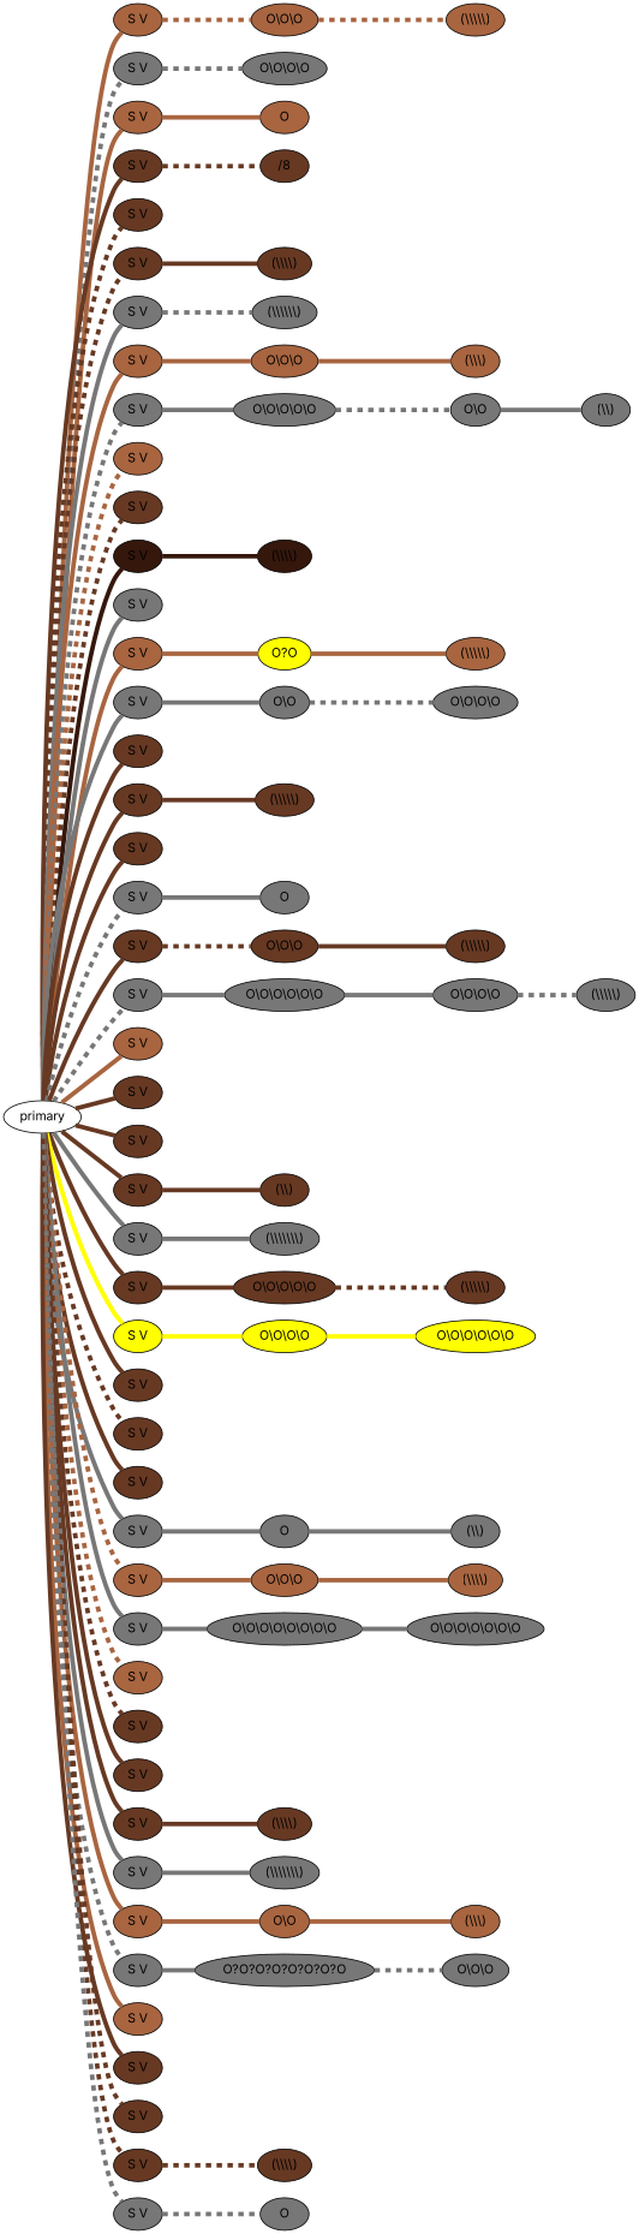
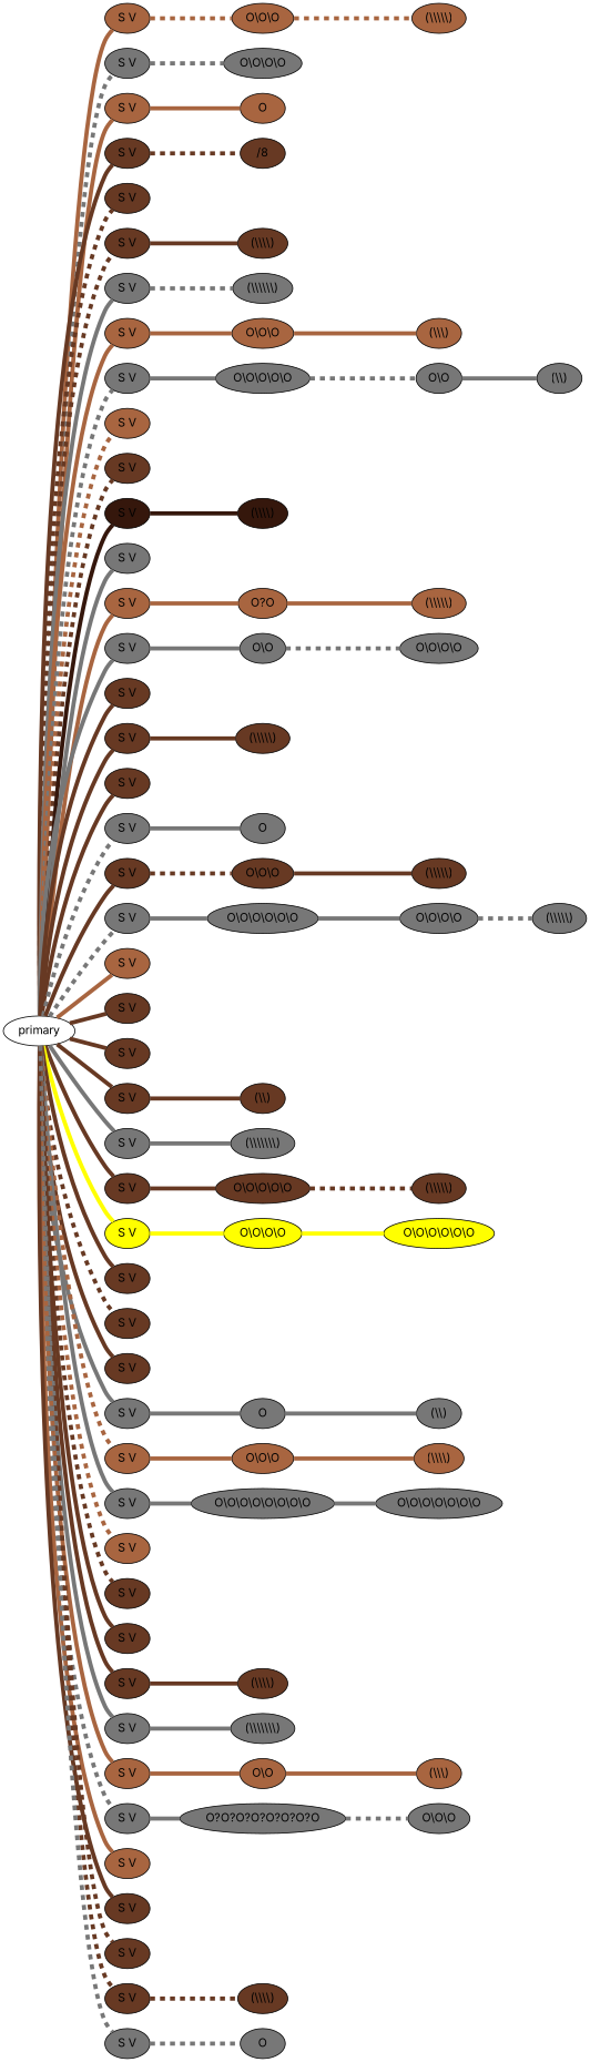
  graph {
    rankdir=LR
    fontname=Inter
    node [fillcolor="#777777" style=filled fontname=Inter]
    edge [color="#777777" penwidth=5 style=bold fontname=Inter]
    n1 [fillcolor="#A86540" label="S V"]
    primary [fillcolor="" style=""]
    n3 [label="S V"]
    n4 [fillcolor="#A86540" label="S V"]
    n5 [fillcolor="#673923" label="S V"]
    n6 [fillcolor="#673923" label="S V"]
    n7 [fillcolor="#673923" label="S V"]
    n8 [label="S V"]
    n9 [fillcolor="#A86540" label="S V"]
    n10 [label="S V"]
    n11 [fillcolor="#A86540" label="S V"]
    n12 [fillcolor="#673923" label="S V"]
    n13 [fillcolor="#35170C" label="S V"]
    n14 [label="S V"]
    n15 [fillcolor="#A86540" label="S V"]
    n16 [label="S V"]
    n17 [fillcolor="#673923" label="S V"]
    n18 [fillcolor="#673923" label="S V"]
    n19 [fillcolor="#673923" label="S V"]
    n20 [label="S V"]
    n21 [fillcolor="#673923" label="S V"]
    n22 [label="S V"]
    n23 [fillcolor="#A86540" label="S V"]
    n24 [fillcolor="#673923" label="S V"]
    n25 [fillcolor="#673923" label="S V"]
    n26 [fillcolor="#673923" label="S V"]
    n27 [label="S V"]
    n28 [fillcolor="#673923" label="S V"]
    n29 [fillcolor=yellow label="S V"]
    n30 [fillcolor="#673923" label="S V"]
    n31 [fillcolor="#673923" label="S V"]
    n32 [fillcolor="#673923" label="S V"]
    n33 [label="S V"]
    n34 [fillcolor="#A86540" label="S V"]
    n35 [label="S V"]
    n36 [fillcolor="#A86540" label="S V"]
    n37 [fillcolor="#673923" label="S V"]
    n38 [fillcolor="#673923" label="S V"]
    n39 [fillcolor="#673923" label="S V"]
    n40 [label="S V"]
    n41 [fillcolor="#A86540" label="S V"]
    n42 [label="S V"]
    n43 [fillcolor="#A86540" label="S V"]
    n44 [fillcolor="#673923" label="S V"]
    n45 [fillcolor="#673923" label="S V"]
    n46 [fillcolor="#673923" label="S V"]
    n47 [label="S V"]
    n48 [fillcolor="#A86540" label="O\\O\\O"]
    n49 [fillcolor="#A86540" label="(\\\\\\\\\\)"]
    n50 [label="O\\O\\O\\O"]
    n51 [fillcolor="#A86540" label=O]
    n52 [fillcolor="#673923" label="/8"]
    n53 [fillcolor="#673923" label="(\\\\\\\\)"]
    n54 [label="(\\\\\\\\\\\\)"]
    n55 [fillcolor="#A86540" label="O\\O\\O"]
    n56 [fillcolor="#A86540" label="(\\\\\\)"]
    n57 [label="O\\O\\O\\O\\O"]
    n58 [label="O\\O"]
    n59 [label="(\\\\)"]
    n60 [fillcolor="#35170C" label="(\\\\\\\\)"]
-   n61 [fillcolor=yellow label="O?O"]
+   n61 [fillcolor="#A86540" label="O?O"]
    n62 [fillcolor="#A86540" label="(\\\\\\\\\\)"]
    n63 [label="O\\O"]
    n64 [label="O\\O\\O\\O"]
    n65 [fillcolor="#673923" label="(\\\\\\\\\\)"]
    n66 [label=O]
    n67 [fillcolor="#673923" label="O\\O\\O"]
    n68 [fillcolor="#673923" label="(\\\\\\\\\\)"]
    n69 [label="O\\O\\O\\O\\O\\O"]
    n70 [label="O\\O\\O\\O"]
    n71 [label="(\\\\\\\\\\)"]
    n72 [fillcolor="#673923" label="(\\\\)"]
    n73 [label="(\\\\\\\\\\\\\\)"]
    n74 [fillcolor="#673923" label="O\\O\\O\\O\\O"]
    n75 [fillcolor="#673923" label="(\\\\\\\\\\)"]
    n76 [fillcolor=yellow label="O\\O\\O\\O"]
    n77 [fillcolor=yellow label="O\\O\\O\\O\\O\\O"]
    n78 [label=O]
    n79 [label="(\\\\)"]
    n80 [fillcolor="#A86540" label="O\\O\\O"]
    n81 [fillcolor="#A86540" label="(\\\\\\\\)"]
    n82 [label="O\\O\\O\\O\\O\\O\\O\\O"]
    n83 [label="O\\O\\O\\O\\O\\O\\O"]
    n84 [fillcolor="#673923" label="(\\\\\\\\)"]
    n85 [label="(\\\\\\\\\\\\\\)"]
    n86 [fillcolor="#A86540" label="O\\O"]
    n87 [fillcolor="#A86540" label="(\\\\\\)"]
    n88 [label="O?O?O?O?O?O?O?O"]
    n89 [label="O\\O\\O"]
    n90 [fillcolor="#673923" label="(\\\\\\\\)"]
    n91 [label=O]
    n1 -- n48 [color="#A86540" style=dashed]
    primary -- n1 [color="#A86540" style=solid]
    primary -- n3 [style=dashed]
    primary -- n4 [color="#A86540" style=solid]
    primary -- n5 [color="#673923"]
    primary -- n6 [color="#673923" style=dashed]
    primary -- n7 [color="#673923" style=dashed]
    primary -- n8
    primary -- n9 [color="#A86540"]
    primary -- n10 [style=dashed]
    primary -- n11 [color="#A86540" style=dashed]
    primary -- n12 [color="#673923" style=dashed]
    primary -- n13 [color="#35170C" style=solid]
    primary -- n14
    primary -- n15 [color="#A86540" style=solid]
    primary -- n16 [style=solid]
    primary -- n17 [color="#673923"]
    primary -- n18 [color="#673923" style=solid]
    primary -- n19 [color="#673923"]
    primary -- n20 [style=dashed]
    primary -- n21 [color="#673923" style=solid]
    primary -- n22 [style=dashed]
    primary -- n23 [color="#A86540" style=solid]
    primary -- n24 [color="#673923" style=solid]
    primary -- n25 [color="#673923"]
    primary -- n26 [color="#673923" style=solid]
    primary -- n27
    primary -- n28 [color="#673923" style=solid]
    primary -- n29 [color=yellow style=""]
    primary -- n30 [color="#673923"]
    primary -- n31 [color="#673923" style=dashed]
    primary -- n32 [color="#673923"]
    primary -- n33 [style=solid]
    primary -- n34 [color="#A86540" style=dashed]
    primary -- n35
    primary -- n36 [color="#A86540" style=dashed]
    primary -- n37 [color="#673923" style=dashed]
    primary -- n38 [color="#673923"]
    primary -- n39 [color="#673923"]
    primary -- n40
    primary -- n41 [color="#A86540"]
    primary -- n42 [style=dashed]
    primary -- n43 [color="#A86540"]
    primary -- n44 [color="#673923" style=solid]
    primary -- n45 [color="#673923" style=dashed]
    primary -- n46 [color="#673923" style=dashed]
    primary -- n47 [style=dashed]
    n3 -- n50 [style=dashed]
    n4 -- n51 [color="#A86540" style=solid]
    n5 -- n52 [color="#673923" style=dashed]
    n7 -- n53 [color="#673923"]
    n8 -- n54 [style=dashed]
    n9 -- n55 [color="#A86540"]
    n10 -- n57
    n13 -- n60 [color="#35170C" style=solid]
    n15 -- n61 [color="#A86540"]
    n16 -- n63 [style=solid]
    n18 -- n65 [color="#673923"]
    n20 -- n66
    n21 -- n67 [color="#673923" style=dashed]
    n22 -- n69
    n26 -- n72 [color="#673923"]
    n27 -- n73
    n28 -- n74 [color="#673923" style=solid]
    n29 -- n76 [color=yellow style=""]
    n33 -- n78
    n34 -- n80 [color="#A86540" style=solid]
    n35 -- n82 [style=solid]
    n39 -- n84 [color="#673923"]
    n40 -- n85 [style=solid]
    n41 -- n86 [color="#A86540" style=solid]
    n42 -- n88
    n46 -- n90 [color="#673923" style=dashed]
    n47 -- n91 [style=dashed]
    n48 -- n49 [color="#A86540" style=dashed]
    n55 -- n56 [color="#A86540" style=solid]
    n57 -- n58 [style=dashed]
    n58 -- n59 [style=solid]
    n61 -- n62 [color="#A86540"]
    n63 -- n64 [style=dashed]
    n67 -- n68 [color="#673923" style=solid]
    n69 -- n70 [style=solid]
    n70 -- n71 [style=dashed]
    n74 -- n75 [color="#673923" style=dashed]
    n76 -- n77 [color=yellow style=""]
    n78 -- n79 [style=solid]
    n80 -- n81 [color="#A86540" style=solid]
    n82 -- n83 [style=solid]
    n86 -- n87 [color="#A86540"]
    n88 -- n89 [style=dashed]
  }
